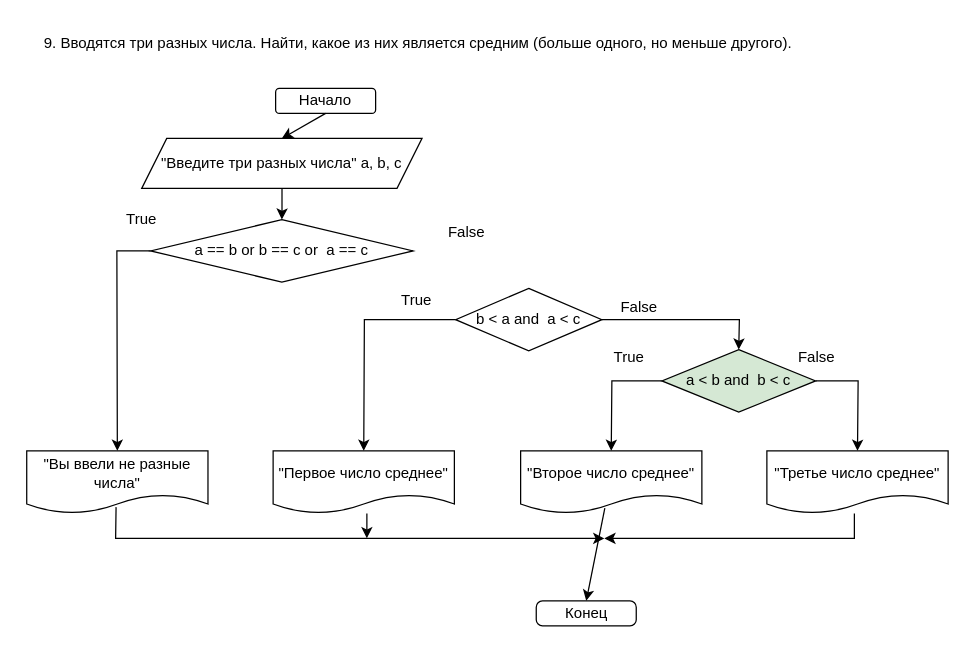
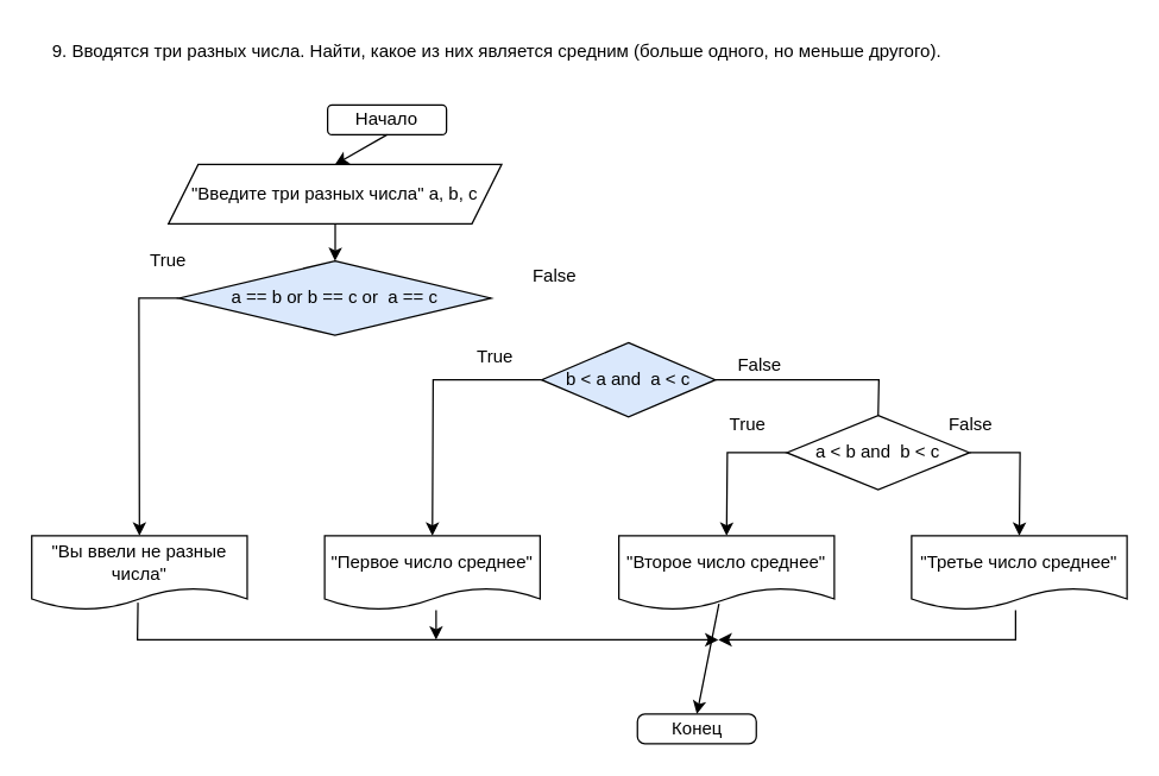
  <mxCell id="0" />
  <mxCell id="1" parent="0" />
  <mxCell id="2" value="Начало" style="rounded=1;whiteSpace=wrap;html=1;" parent="1" vertex="1"><mxGeometry x="220" y="70" width="80" height="20" as="geometry" /></mxCell>
  <mxCell id="3" value="" style="edgeStyle=orthogonalEdgeStyle;rounded=0;orthogonalLoop=1;jettySize=auto;html=1;" edge="1" parent="1" source="4" target="14"><mxGeometry relative="1" as="geometry" /></mxCell>
  <mxCell id="4" value="&quot;Введите три разных числа&quot; a, b, c" style="shape=parallelogram;perimeter=parallelogramPerimeter;whiteSpace=wrap;html=1;fixedSize=1;" parent="1" vertex="1"><mxGeometry x="112.88" y="110" width="224.25" height="40" as="geometry" /></mxCell>
  <mxCell id="5" value="&quot;Вы ввели не разные числа&quot;" style="shape=document;whiteSpace=wrap;html=1;boundedLbl=1;" parent="1" vertex="1"><mxGeometry x="20.88" y="360" width="145" height="50" as="geometry" /></mxCell>
  <mxCell id="6" value="Конец" style="rounded=1;whiteSpace=wrap;html=1;arcSize=25;" parent="1" vertex="1"><mxGeometry x="428.5" y="480" width="80" height="20" as="geometry" /></mxCell>
  <mxCell id="7" value="" style="endArrow=classic;html=1;rounded=0;exitX=0.5;exitY=1;exitDx=0;exitDy=0;entryX=0.5;entryY=0;entryDx=0;entryDy=0;" parent="1" source="2" target="4" edge="1"><mxGeometry width="50" height="50" relative="1" as="geometry"><mxPoint x="315" y="320" as="sourcePoint" /><mxPoint x="365" y="270" as="targetPoint" /></mxGeometry></mxCell>
  <mxCell id="8" value="&quot;Первое число среднее&quot;" style="shape=document;whiteSpace=wrap;html=1;boundedLbl=1;" vertex="1" parent="1"><mxGeometry x="218" y="360" width="145" height="50" as="geometry" /></mxCell>
- <mxCell id="9" value="b &amp;lt; a and&amp;nbsp; a &amp;lt; c" style="rhombus;whiteSpace=wrap;html=1;rounded=0;" vertex="1" parent="1"><mxGeometry x="364" y="230" width="117" height="50" as="geometry" /></mxCell>
+ <mxCell id="9" value="b &amp;lt; a and&amp;nbsp; a &amp;lt; c" style="rhombus;whiteSpace=wrap;html=1;rounded=0;fillColor=#dae8fc;" vertex="1" parent="1"><mxGeometry x="364" y="230" width="117" height="50" as="geometry" /></mxCell>
  <mxCell id="10" value="" style="endArrow=classic;html=1;rounded=0;exitX=0;exitY=0.5;exitDx=0;exitDy=0;entryX=0.5;entryY=0;entryDx=0;entryDy=0;" edge="1" parent="1" source="14" target="5"><mxGeometry width="50" height="50" relative="1" as="geometry"><mxPoint x="423" y="280" as="sourcePoint" /><mxPoint x="473" y="230" as="targetPoint" /><Array as="points"><mxPoint x="93" y="200" /></Array></mxGeometry></mxCell>
  <mxCell id="11" value="True" style="text;html=1;strokeColor=none;fillColor=none;align=center;verticalAlign=middle;whiteSpace=wrap;rounded=0;" vertex="1" parent="1"><mxGeometry x="303" y="225" width="60" height="30" as="geometry" /></mxCell>
  <mxCell id="12" value="False" style="text;html=1;strokeColor=none;fillColor=none;align=center;verticalAlign=middle;whiteSpace=wrap;rounded=0;" vertex="1" parent="1"><mxGeometry x="481" y="230" width="60" height="30" as="geometry" /></mxCell>
  <mxCell id="13" value="9. Вводятся три разных числа. Найти, какое из них является средним (больше одного, но меньше другого)." style="text;whiteSpace=wrap;html=1;" vertex="1" parent="1"><mxGeometry x="33" y="20" width="620" height="40" as="geometry" /></mxCell>
- <mxCell id="14" value="a == b or b == c or&amp;nbsp; a == c" style="rhombus;whiteSpace=wrap;html=1;" vertex="1" parent="1"><mxGeometry x="120" y="175" width="210" height="50" as="geometry" /></mxCell>
+ <mxCell id="14" value="a == b or b == c or&amp;nbsp; a == c" style="rhombus;whiteSpace=wrap;html=1;fillColor=#dae8fc;" vertex="1" parent="1"><mxGeometry x="120" y="175" width="210" height="50" as="geometry" /></mxCell>
  <mxCell id="15" value="&quot;Второе число среднее&quot;" style="shape=document;whiteSpace=wrap;html=1;boundedLbl=1;" vertex="1" parent="1"><mxGeometry x="416" y="360" width="145" height="50" as="geometry" /></mxCell>
  <mxCell id="16" value="&quot;Третье число среднее&quot;" style="shape=document;whiteSpace=wrap;html=1;boundedLbl=1;" vertex="1" parent="1"><mxGeometry x="613" y="360" width="145" height="50" as="geometry" /></mxCell>
- <mxCell id="17" value="a &amp;lt; b and&amp;nbsp; b &amp;lt; c" style="rhombus;whiteSpace=wrap;html=1;rounded=0;fillColor=#d5e8d4;" vertex="1" parent="1"><mxGeometry x="529" y="279" width="123" height="50" as="geometry" /></mxCell>
+ <mxCell id="17" value="a &amp;lt; b and&amp;nbsp; b &amp;lt; c" style="rhombus;whiteSpace=wrap;html=1;rounded=0;" vertex="1" parent="1"><mxGeometry x="529" y="279" width="123" height="50" as="geometry" /></mxCell>
  <mxCell id="18" value="" style="endArrow=classic;html=1;rounded=0;exitX=0;exitY=0.5;exitDx=0;exitDy=0;entryX=0.5;entryY=0;entryDx=0;entryDy=0;" edge="1" parent="1" source="9" target="8"><mxGeometry width="50" height="50" relative="1" as="geometry"><mxPoint x="185" y="330" as="sourcePoint" /><mxPoint x="235" y="280" as="targetPoint" /><Array as="points"><mxPoint x="291" y="255" /></Array></mxGeometry></mxCell>
  <mxCell id="19" value="" style="endArrow=classic;html=1;rounded=0;exitX=0;exitY=0.5;exitDx=0;exitDy=0;entryX=0.5;entryY=0;entryDx=0;entryDy=0;" edge="1" parent="1" source="17" target="15"><mxGeometry width="50" height="50" relative="1" as="geometry"><mxPoint x="337.13" y="340" as="sourcePoint" /><mxPoint x="387.13" y="290" as="targetPoint" /><Array as="points"><mxPoint x="489" y="304" /></Array></mxGeometry></mxCell>
  <mxCell id="20" value="" style="endArrow=classic;html=1;rounded=0;exitX=1;exitY=0.5;exitDx=0;exitDy=0;entryX=0.5;entryY=0;entryDx=0;entryDy=0;" edge="1" parent="1" source="17" target="16"><mxGeometry width="50" height="50" relative="1" as="geometry"><mxPoint x="713" y="260" as="sourcePoint" /><mxPoint x="763" y="210" as="targetPoint" /><Array as="points"><mxPoint x="686" y="304" /></Array></mxGeometry></mxCell>
- <mxCell id="21" value="" style="endArrow=classic;html=1;rounded=0;exitX=1;exitY=0.5;exitDx=0;exitDy=0;entryX=0.5;entryY=0;entryDx=0;entryDy=0;" edge="1" parent="1" source="9" target="17"><mxGeometry width="50" height="50" relative="1" as="geometry"><mxPoint x="413" y="220" as="sourcePoint" /><mxPoint x="463" y="170" as="targetPoint" /><Array as="points"><mxPoint x="591" y="255" /></Array></mxGeometry></mxCell>
+ <mxCell id="21" value="" style="endArrow=none;html=1;rounded=0;exitX=1;exitY=0.5;exitDx=0;exitDy=0;entryX=0.5;entryY=0;entryDx=0;entryDy=0;" edge="1" parent="1" source="9" target="17"><mxGeometry width="50" height="50" relative="1" as="geometry"><mxPoint x="413" y="220" as="sourcePoint" /><mxPoint x="463" y="170" as="targetPoint" /><Array as="points"><mxPoint x="591" y="255" /></Array></mxGeometry></mxCell>
  <mxCell id="22" value="True" style="text;html=1;strokeColor=none;fillColor=none;align=center;verticalAlign=middle;whiteSpace=wrap;rounded=0;" vertex="1" parent="1"><mxGeometry x="83" y="160" width="60" height="30" as="geometry" /></mxCell>
  <mxCell id="23" value="False" style="text;html=1;strokeColor=none;fillColor=none;align=center;verticalAlign=middle;whiteSpace=wrap;rounded=0;" vertex="1" parent="1"><mxGeometry x="343" y="170" width="60" height="30" as="geometry" /></mxCell>
  <mxCell id="24" value="True" style="text;html=1;strokeColor=none;fillColor=none;align=center;verticalAlign=middle;whiteSpace=wrap;rounded=0;" vertex="1" parent="1"><mxGeometry x="473" y="270" width="60" height="30" as="geometry" /></mxCell>
  <mxCell id="25" value="False" style="text;html=1;strokeColor=none;fillColor=none;align=center;verticalAlign=middle;whiteSpace=wrap;rounded=0;" vertex="1" parent="1"><mxGeometry x="623" y="270" width="60" height="30" as="geometry" /></mxCell>
  <mxCell id="26" value="" style="endArrow=classic;html=1;rounded=0;exitX=0.499;exitY=0.916;exitDx=0;exitDy=0;exitPerimeter=0;entryX=0.5;entryY=0;entryDx=0;entryDy=0;" edge="1" parent="1" target="6"><mxGeometry width="50" height="50" relative="1" as="geometry"><mxPoint x="483.355" y="405.8" as="sourcePoint" /><mxPoint x="548" y="410" as="targetPoint" /></mxGeometry></mxCell>
  <mxCell id="27" value="" style="endArrow=classic;html=1;rounded=0;exitX=0.493;exitY=0.9;exitDx=0;exitDy=0;exitPerimeter=0;" edge="1" parent="1" source="5"><mxGeometry width="50" height="50" relative="1" as="geometry"><mxPoint x="93" y="420" as="sourcePoint" /><mxPoint x="483" y="430" as="targetPoint" /><Array as="points"><mxPoint x="92" y="430" /></Array></mxGeometry></mxCell>
  <mxCell id="28" value="" style="endArrow=classic;html=1;rounded=0;" edge="1" parent="1"><mxGeometry width="50" height="50" relative="1" as="geometry"><mxPoint x="293" y="410" as="sourcePoint" /><mxPoint x="293" y="430" as="targetPoint" /></mxGeometry></mxCell>
  <mxCell id="29" value="" style="endArrow=classic;html=1;rounded=0;" edge="1" parent="1"><mxGeometry width="50" height="50" relative="1" as="geometry"><mxPoint x="683" y="410" as="sourcePoint" /><mxPoint x="483" y="430" as="targetPoint" /><Array as="points"><mxPoint x="683" y="430" /></Array></mxGeometry></mxCell>
